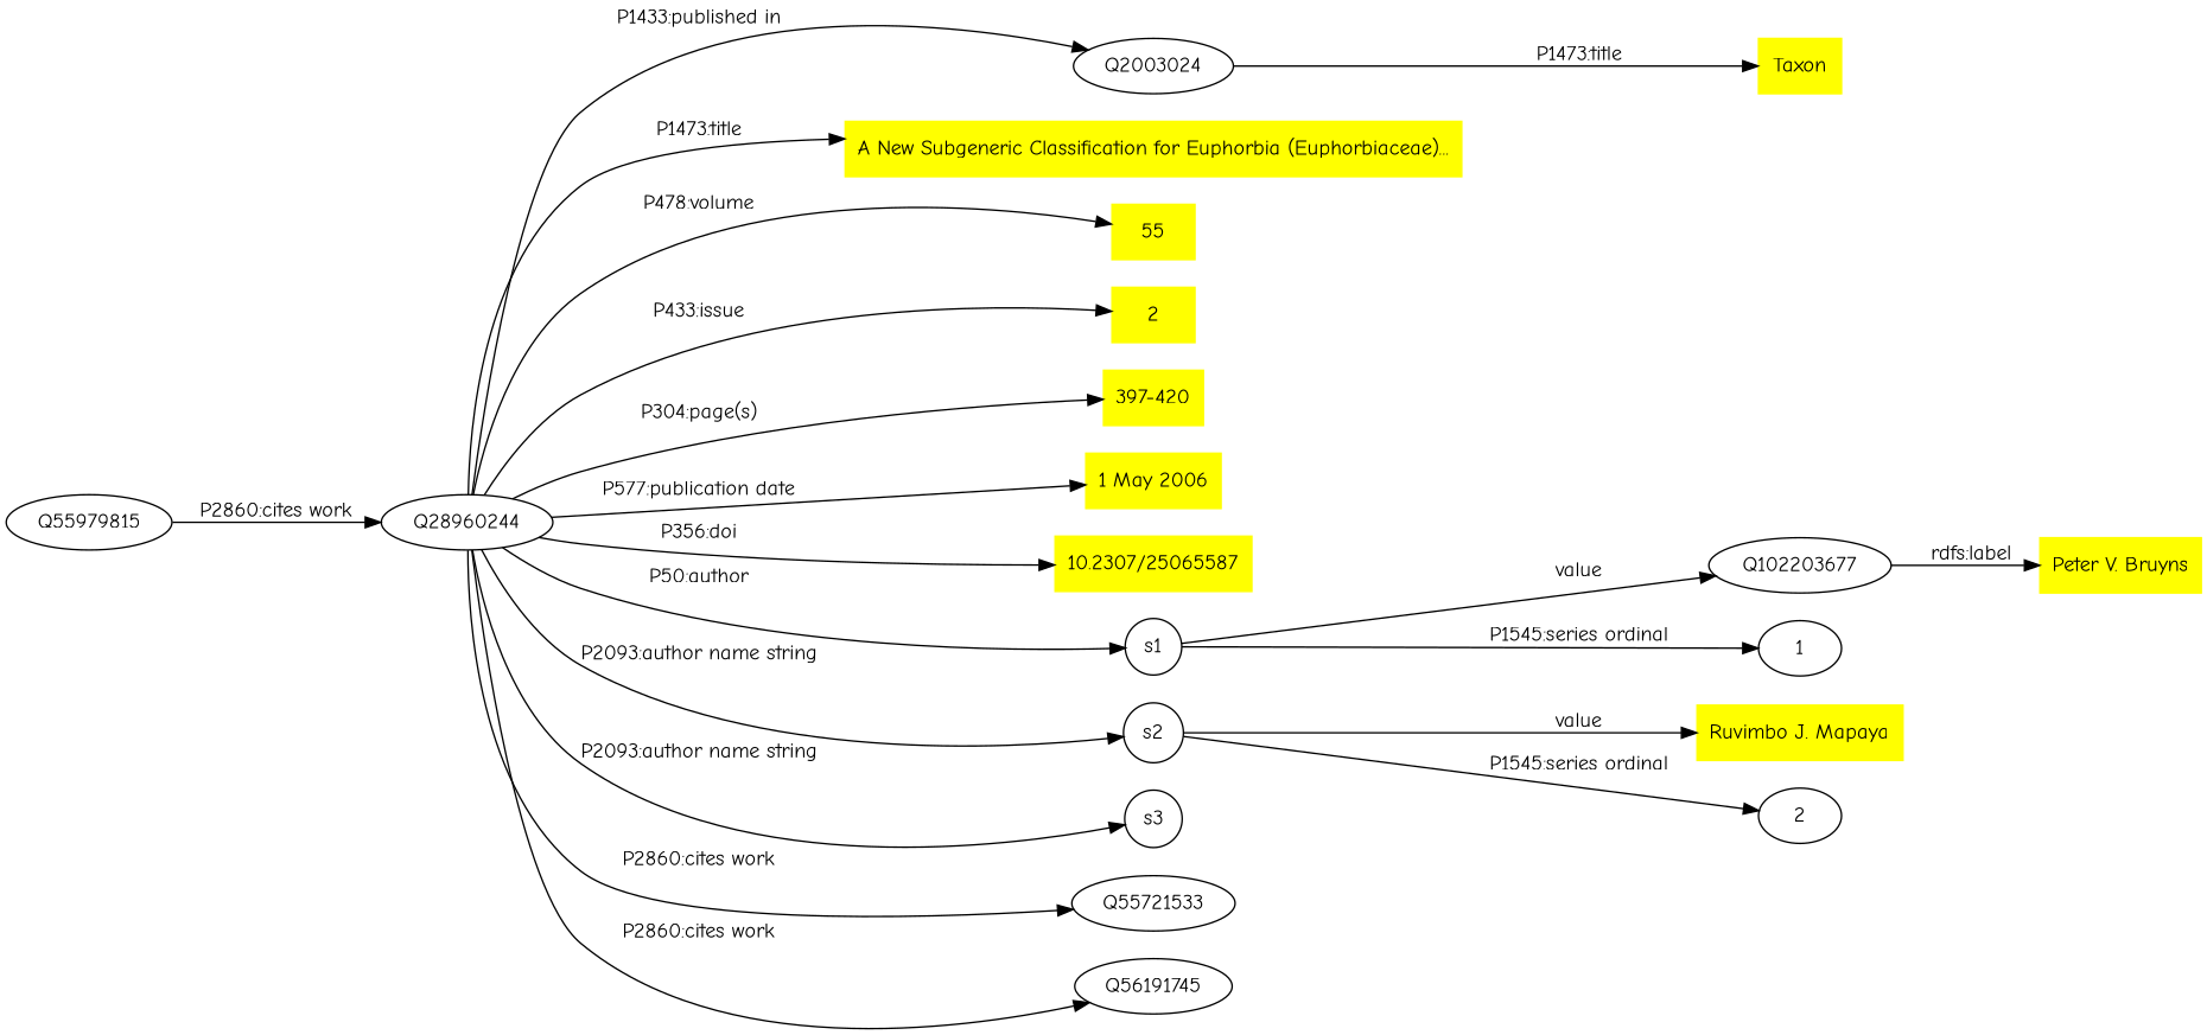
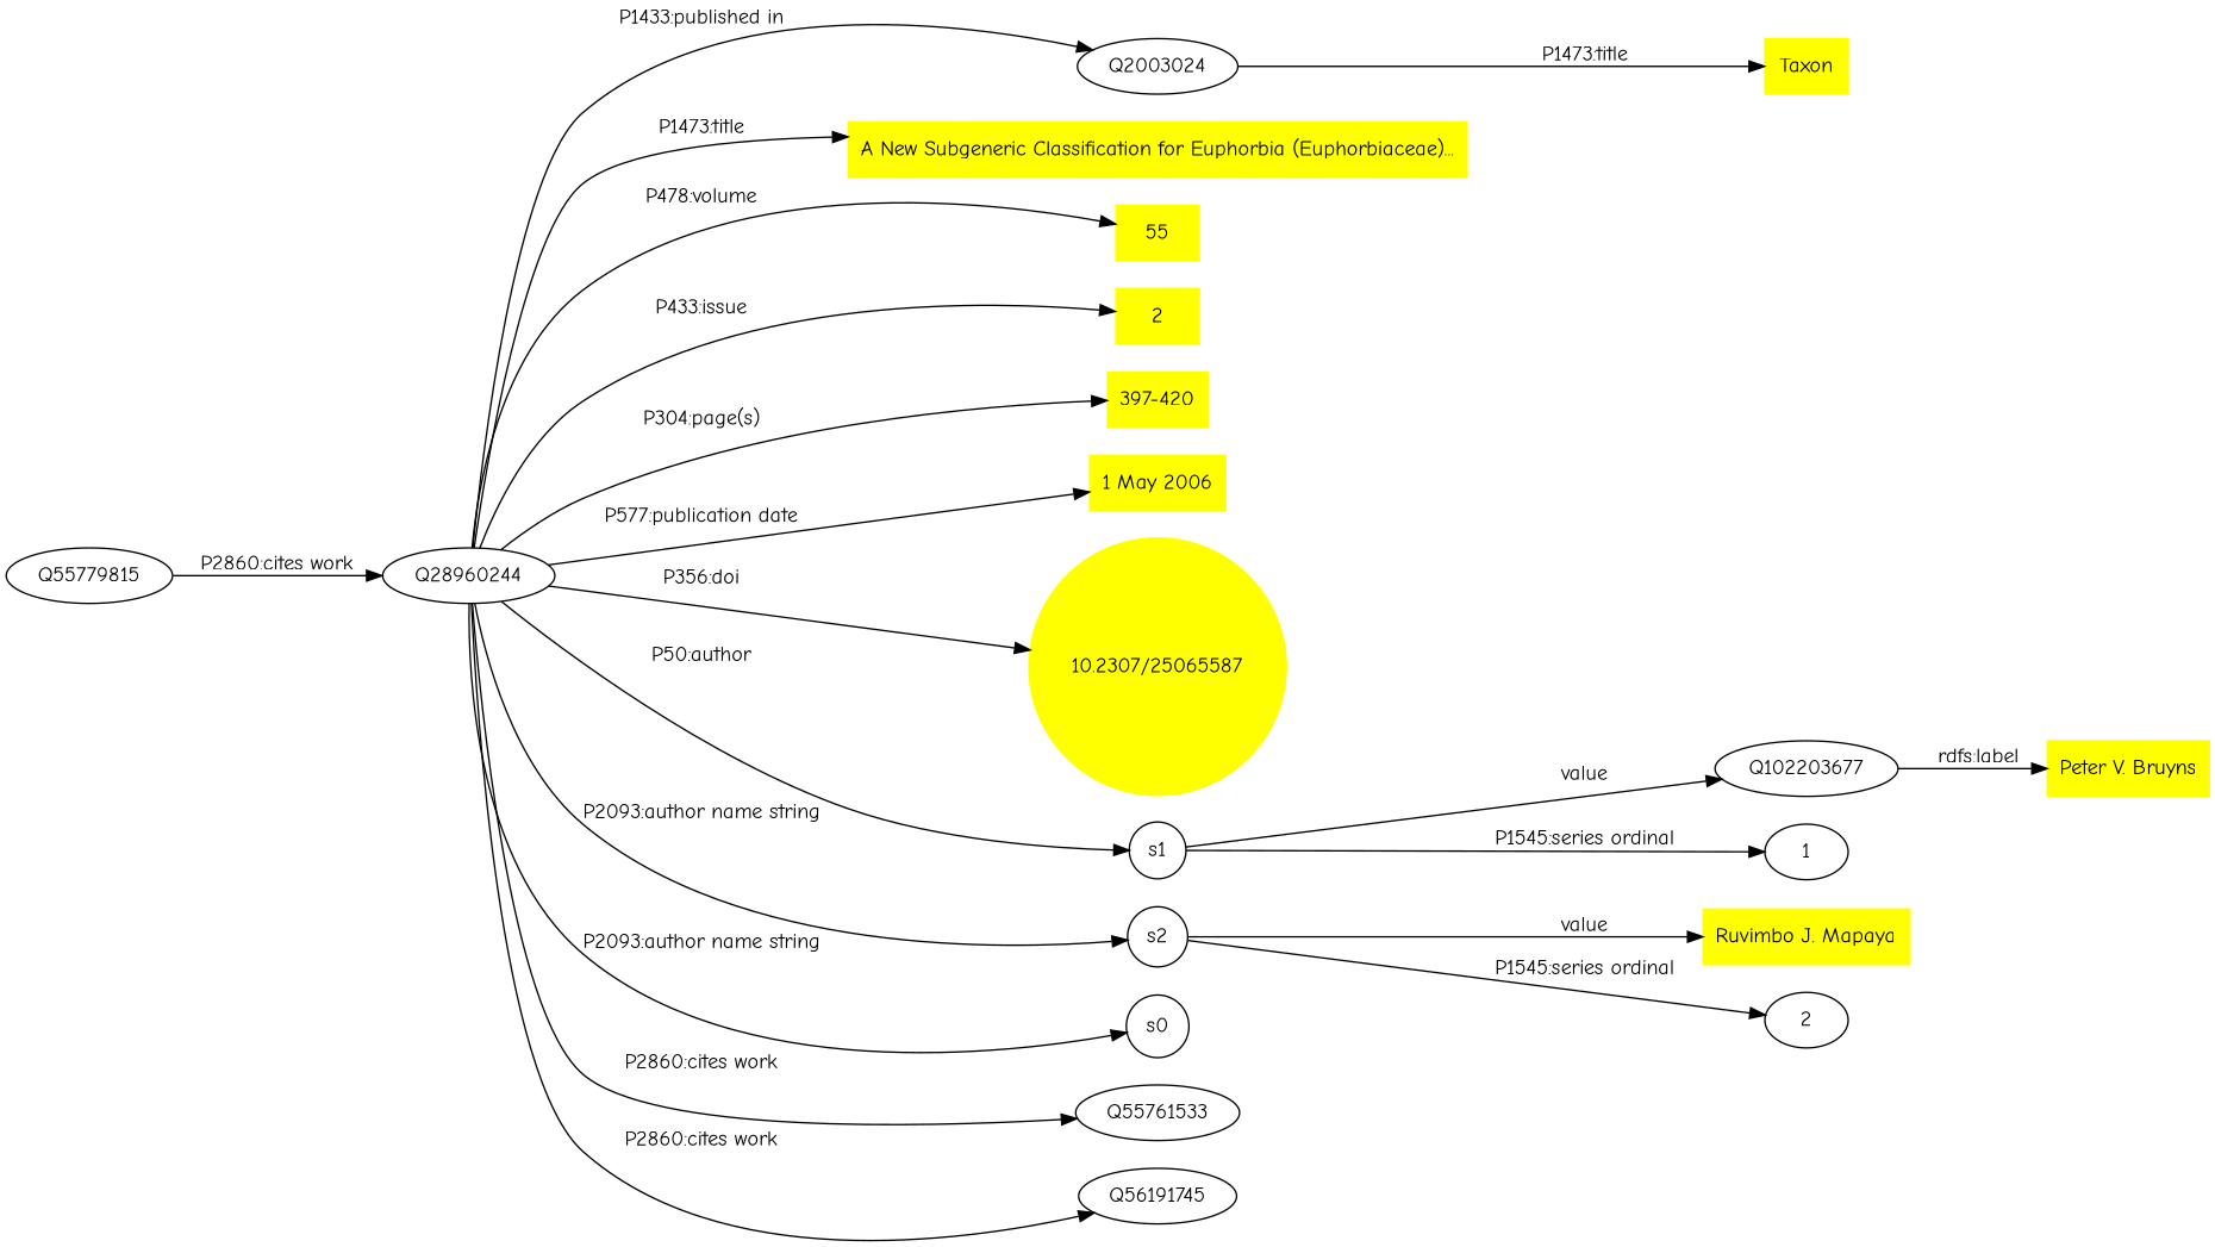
  digraph {
    fontname="Comic Neue"
    rankdir=LR
    node [fontname="Comic Neue" shape=rectangle]
    edge [fontname="Comic Neue"]
    n1 [label=Q28960244 shape=""]
    n2 [label=Q2003024 shape=""]
    n3 [color=yellow label="A New Subgeneric Classification for Euphorbia (Euphorbiaceae)..." style=filled]
    n4 [color=yellow label=55 style=filled]
    n5 [color=yellow label=2 style=filled]
    n6 [color=yellow label="397-420" style=filled]
    n7 [color=yellow label="1 May 2006" style=filled]
-   n8 [color=yellow label="10.2307/25065587" style=filled]
+   n8 [color=yellow label="10.2307/25065587" shape=circle style=filled]
    s1 [shape=circle]
    s2 [shape=circle]
-   s3 [shape=circle]
-   n12 [label=Q55721533 shape=""]
+   s3 [shape=circle label=s0]
+   n12 [label=Q55761533 shape=""]
    n13 [label=Q56191745 shape=""]
    n14 [color=yellow label=Taxon style=filled]
    n15 [label=Q102203677 shape=""]
    1 [shape=""]
    n17 [color=yellow label="Ruvimbo J. Mapaya" style=filled]
    2 [shape=""]
-   n19 [label=Q55979815 shape=""]
+   n19 [label=Q55779815 shape=""]
    n20 [color=yellow label="Peter V. Bruyns" style=filled]
    n1 -> n2 [label="P1433:published in"]
    n1 -> n3 [label="P1473:title"]
    n1 -> n4 [label="P478:volume"]
    n1 -> n5 [label="P433:issue"]
    n1 -> n6 [label="P304:page(s)"]
    n1 -> n7 [label="P577:publication date"]
    n1 -> n8 [label="P356:doi"]
    n1 -> s1 [label="P50:author"]
    n1 -> s2 [label="P2093:author name string"]
    n1 -> s3 [label="P2093:author name string"]
    n1 -> n12 [label="P2860:cites work"]
    n1 -> n13 [label="P2860:cites work"]
    n2 -> n14 [label="P1473:title"]
    s1 -> n15 [label=value]
    s1 -> 1 [label="P1545:series ordinal"]
    s2 -> n17 [label=value]
    s2 -> 2 [label="P1545:series ordinal"]
    n15 -> n20 [label="rdfs:label"]
    n19 -> n1 [label="P2860:cites work"]
  }
